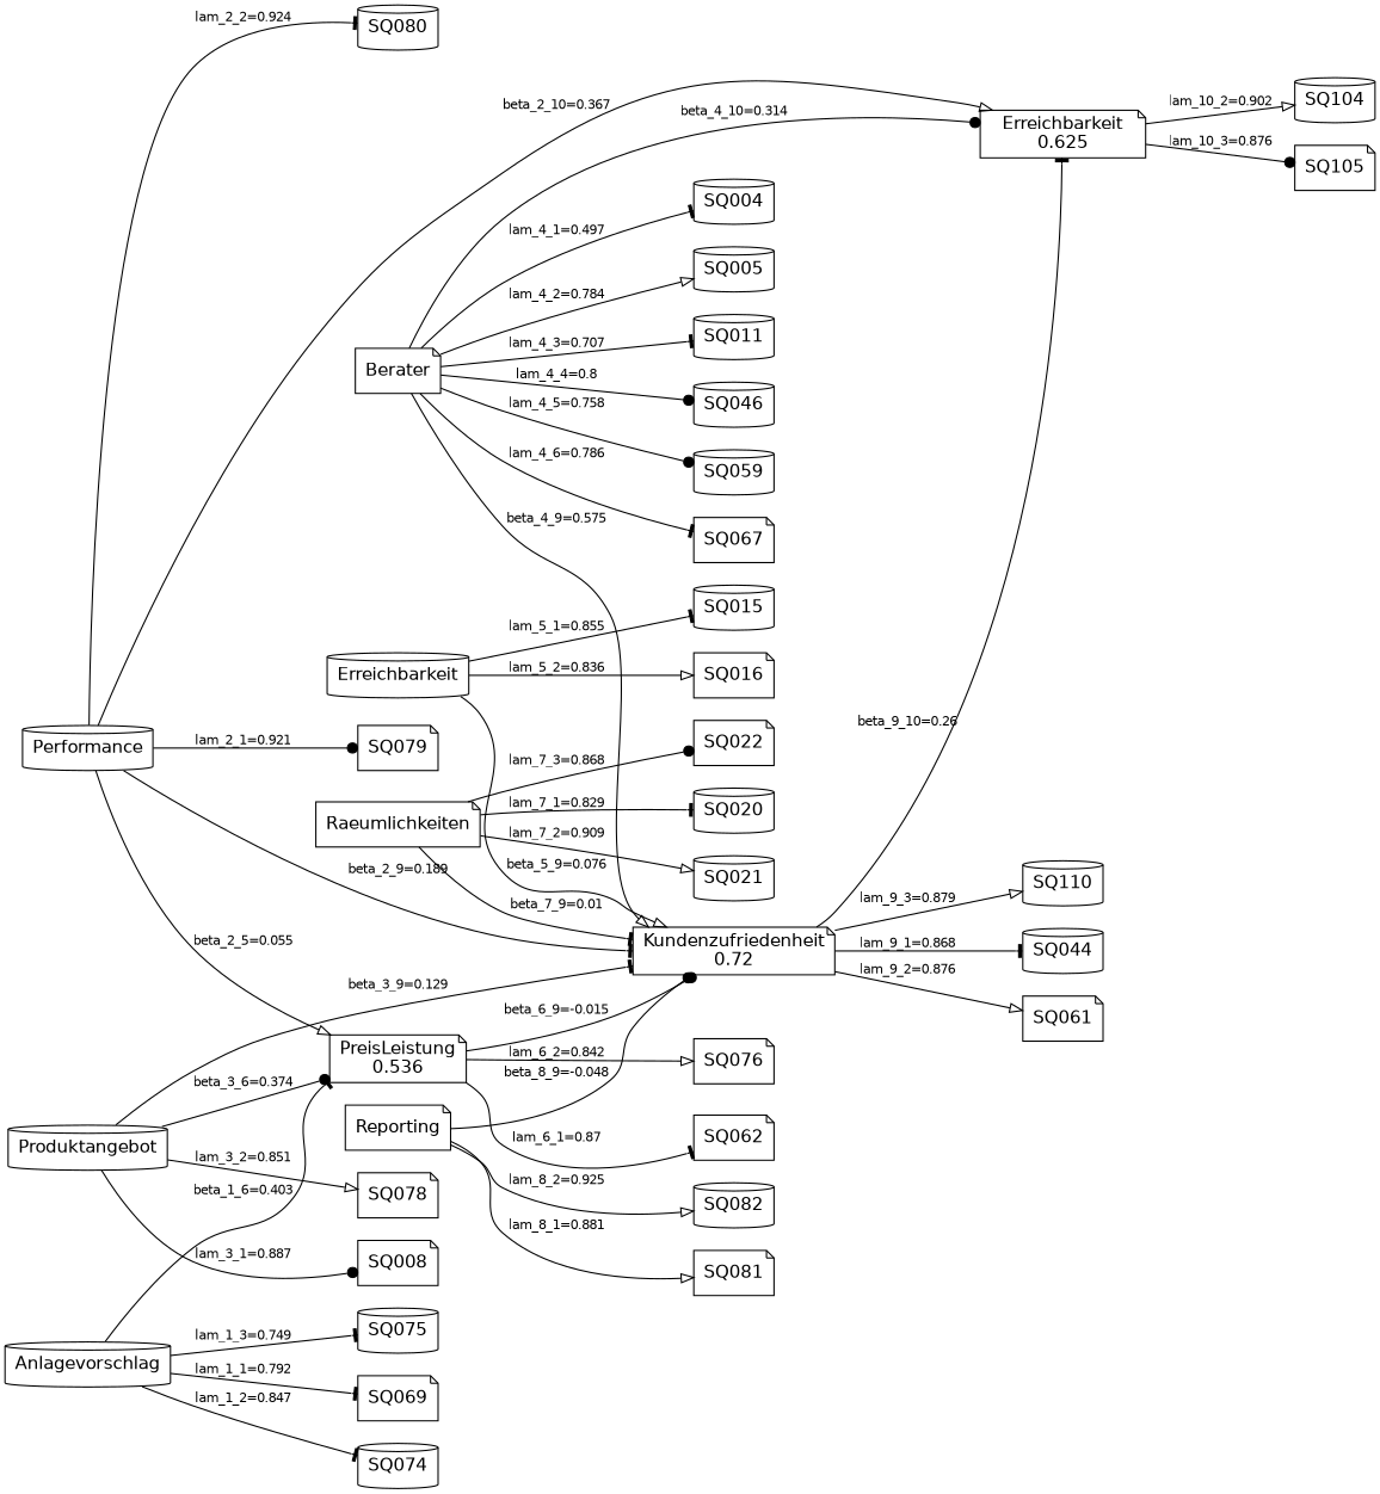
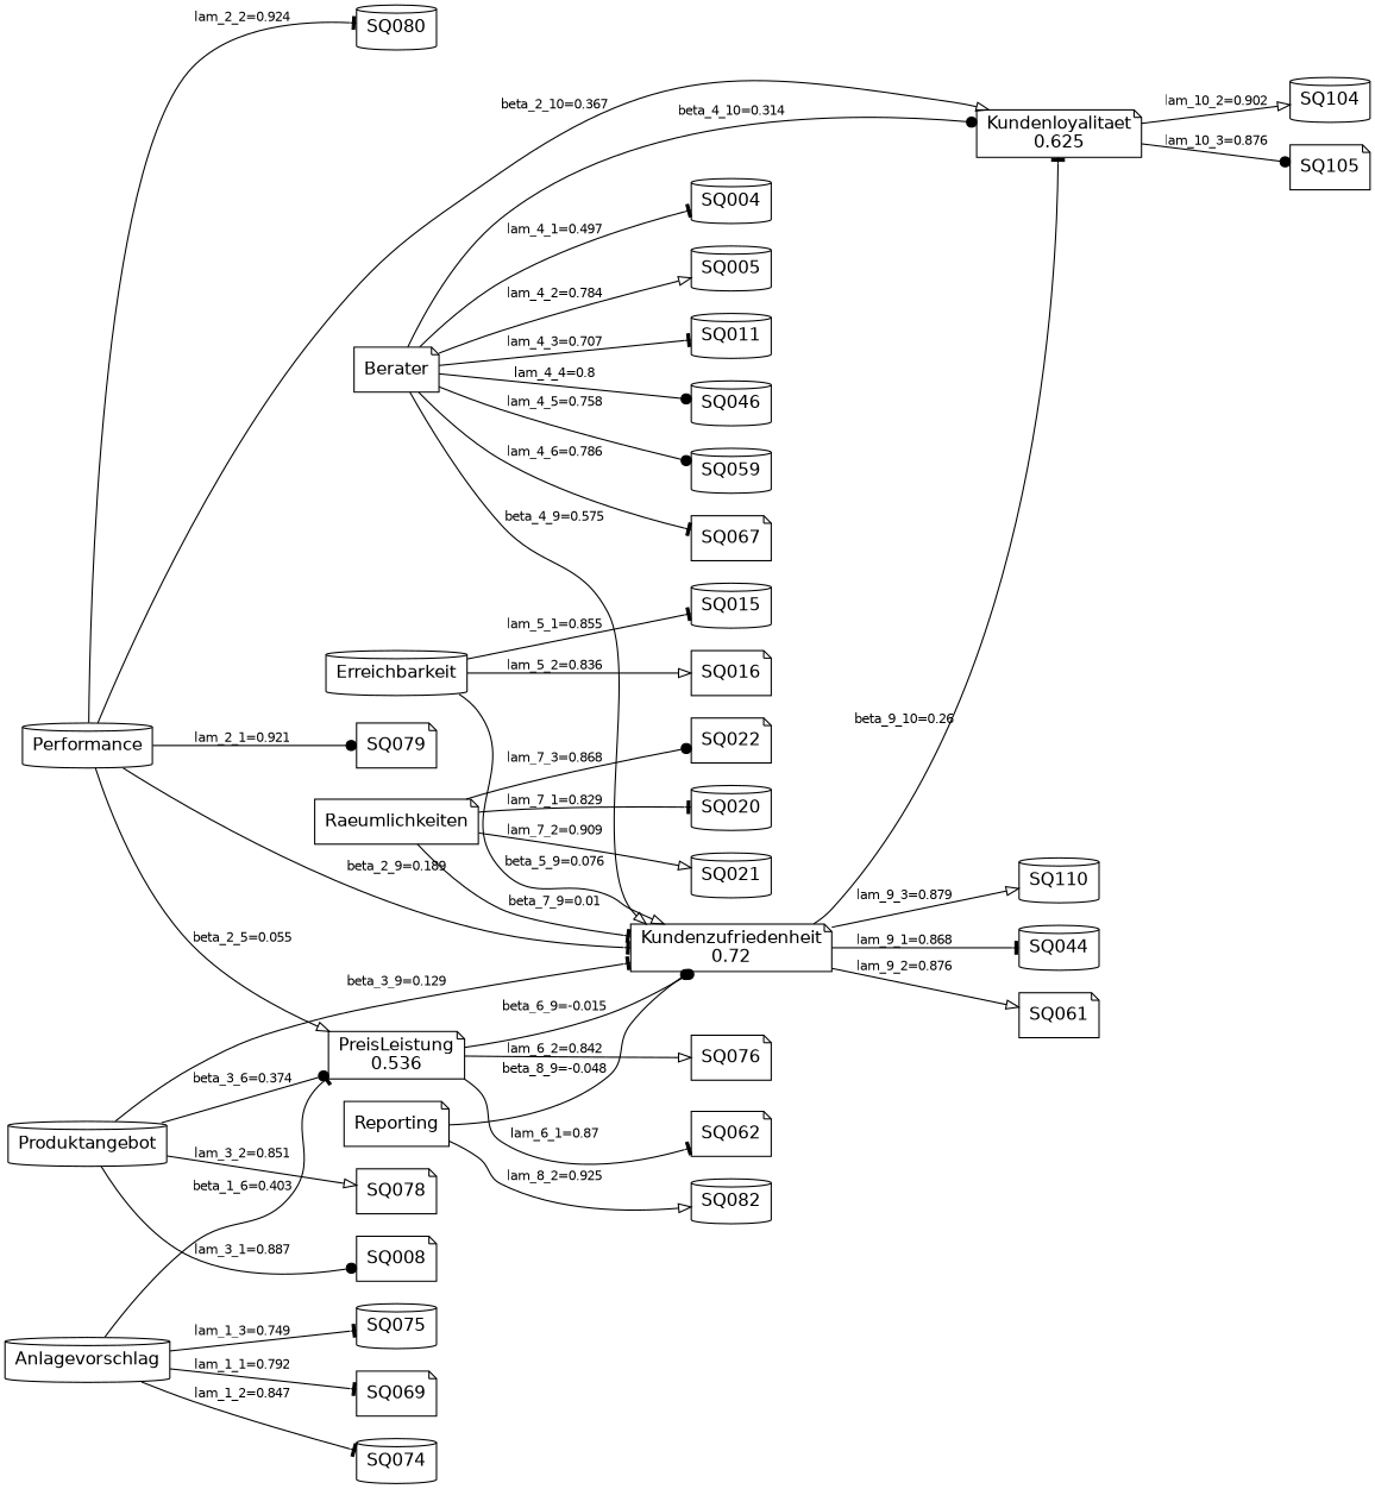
  digraph {
    rankdir=LR
    node [fontname=Helvetica fontsize=14 shape=cylinder]
    edge [arrowhead=tee fontname=Helvetica fontsize=10]
    n1 [label="PreisLeistung\n0.536" shape=note]
    Anlagevorschlag
    SQ069 [shape=note]
    SQ074
    SQ075
    n6 [label="Kundenzufriedenheit\n0.72" shape=note]
    SQ062 [shape=note]
    SQ076 [shape=note]
-   n9 [label="Erreichbarkeit\n0.625" shape=note]
+   n9 [label="Kundenloyalitaet\n0.625" shape=note]
    SQ044
    SQ061 [shape=note]
    SQ110
    Performance
    SQ079 [shape=note]
    SQ080
    SQ104
    SQ105 [shape=note]
    Produktangebot
    SQ008 [shape=note]
    SQ078 [shape=note]
    Berater [shape=note]
    SQ004
    SQ005
    SQ011
    SQ046
    SQ059
    SQ067 [shape=note]
    Erreichbarkeit
    SQ015
    SQ016 [shape=note]
    Raeumlichkeiten [shape=note]
    SQ020
    SQ021
    SQ022 [shape=note]
    Reporting [shape=note]
-   SQ081 [shape=note]
    SQ082
    n1 -> n6 [arrowhead=dot label="beta_6_9=-0.015"]
    n1 -> SQ062 [label="lam_6_1=0.87"]
    n1 -> SQ076 [arrowhead=onormal label="lam_6_2=0.842"]
    Anlagevorschlag -> n1 [label="beta_1_6=0.403"]
    Anlagevorschlag -> SQ069 [label="lam_1_1=0.792"]
    Anlagevorschlag -> SQ074 [label="lam_1_2=0.847"]
    Anlagevorschlag -> SQ075 [label="lam_1_3=0.749"]
    n6 -> n9 [label="beta_9_10=0.26"]
    n6 -> SQ044 [label="lam_9_1=0.868"]
    n6 -> SQ061 [arrowhead=onormal label="lam_9_2=0.876"]
    n6 -> SQ110 [arrowhead=onormal label="lam_9_3=0.879"]
    n9 -> SQ104 [arrowhead=onormal label="lam_10_2=0.902"]
    n9 -> SQ105 [arrowhead=dot label="lam_10_3=0.876"]
    Performance -> n1 [arrowhead=onormal label="beta_2_5=0.055"]
    Performance -> n6 [label="beta_2_9=0.189"]
    Performance -> n9 [arrowhead=onormal label="beta_2_10=0.367"]
    Performance -> SQ079 [arrowhead=dot label="lam_2_1=0.921"]
    Performance -> SQ080 [label="lam_2_2=0.924"]
    Produktangebot -> n1 [arrowhead=dot label="beta_3_6=0.374"]
    Produktangebot -> n6 [label="beta_3_9=0.129"]
    Produktangebot -> SQ008 [arrowhead=dot label="lam_3_1=0.887"]
    Produktangebot -> SQ078 [arrowhead=onormal label="lam_3_2=0.851"]
    Berater -> n6 [arrowhead=onormal label="beta_4_9=0.575"]
    Berater -> n9 [arrowhead=dot label="beta_4_10=0.314"]
    Berater -> SQ004 [label="lam_4_1=0.497"]
    Berater -> SQ005 [arrowhead=onormal label="lam_4_2=0.784"]
    Berater -> SQ011 [label="lam_4_3=0.707"]
    Berater -> SQ046 [arrowhead=dot label="lam_4_4=0.8"]
    Berater -> SQ059 [arrowhead=dot label="lam_4_5=0.758"]
    Berater -> SQ067 [label="lam_4_6=0.786"]
    Erreichbarkeit -> n6 [arrowhead=onormal label="beta_5_9=0.076"]
    Erreichbarkeit -> SQ015 [label="lam_5_1=0.855"]
    Erreichbarkeit -> SQ016 [arrowhead=onormal label="lam_5_2=0.836"]
    Raeumlichkeiten -> n6 [label="beta_7_9=0.01"]
    Raeumlichkeiten -> SQ020 [label="lam_7_1=0.829"]
    Raeumlichkeiten -> SQ021 [arrowhead=onormal label="lam_7_2=0.909"]
    Raeumlichkeiten -> SQ022 [arrowhead=dot label="lam_7_3=0.868"]
    Reporting -> n6 [arrowhead=dot label="beta_8_9=-0.048"]
-   Reporting -> SQ081 [arrowhead=onormal label="lam_8_1=0.881"]
    Reporting -> SQ082 [arrowhead=onormal label="lam_8_2=0.925"]
  }
